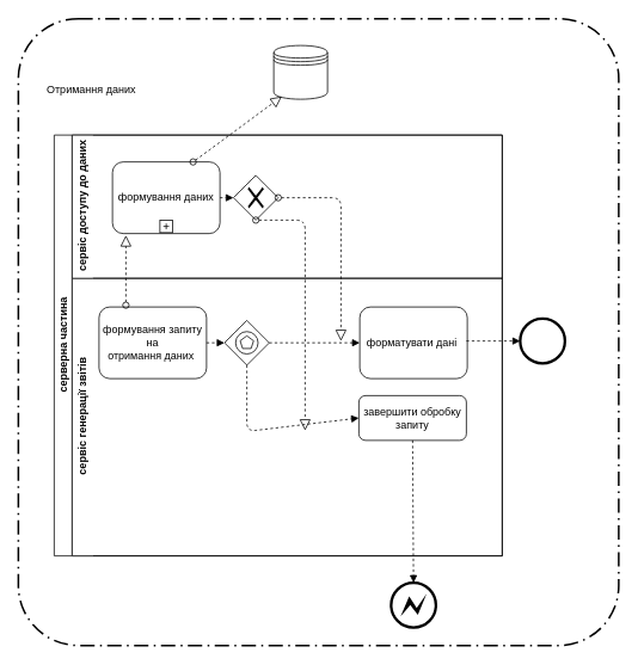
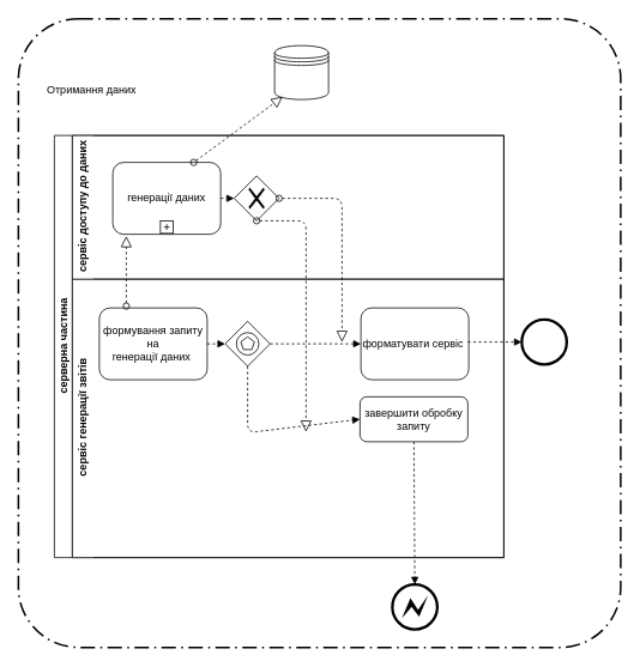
  <mxCell id="0" />
  <mxCell id="1" parent="0" />
  <mxCell id="2" value="" style="rounded=1;arcSize=10;dashed=1;strokeColor=#000000;fillColor=none;gradientColor=none;dashPattern=8 3 1 3;strokeWidth=2;" vertex="1" parent="1"><mxGeometry x="20" y="20" width="670" height="700" as="geometry" /></mxCell>
- <mxCell id="3" value="формування даних" style="shape=ext;rounded=1;html=1;whiteSpace=wrap;" vertex="1" parent="1"><mxGeometry x="125" y="180" width="120" height="80" as="geometry" /></mxCell>
+ <mxCell id="3" value="генерації даних" style="shape=ext;rounded=1;html=1;whiteSpace=wrap;" vertex="1" parent="1"><mxGeometry x="125" y="180" width="120" height="80" as="geometry" /></mxCell>
  <mxCell id="4" value="" style="shape=mxgraph.bpmn.shape;html=1;verticalLabelPosition=bottom;labelBackgroundColor=#ffffff;verticalAlign=top;align=center;perimeter=rhombusPerimeter;background=gateway;outlineConnect=0;outline=none;symbol=exclusiveGw;" vertex="1" parent="1"><mxGeometry x="260" y="195" width="50" height="50" as="geometry" /></mxCell>
  <mxCell id="5" value="" style="endArrow=block;endFill=1;endSize=6;html=1;dashed=1;strokeColor=#000000;exitX=1;exitY=0.5;exitDx=0;exitDy=0;entryX=0;entryY=0.5;entryDx=0;entryDy=0;" edge="1" parent="1" source="3" target="4"><mxGeometry width="100" relative="1" as="geometry"><mxPoint x="270" y="150" as="sourcePoint" /><mxPoint x="370" y="150" as="targetPoint" /></mxGeometry></mxCell>
  <mxCell id="6" value="" style="startArrow=oval;startFill=0;startSize=7;endArrow=block;endFill=0;endSize=10;dashed=1;html=1;strokeColor=#000000;exitX=1;exitY=0.5;exitDx=0;exitDy=0;" edge="1" parent="1" source="4"><mxGeometry width="100" relative="1" as="geometry"><mxPoint x="260" y="200" as="sourcePoint" /><mxPoint x="380" y="380" as="targetPoint" /><Array as="points"><mxPoint x="310" y="220" /><mxPoint x="380" y="220" /></Array></mxGeometry></mxCell>
  <mxCell id="7" value="" style="startArrow=oval;startFill=0;startSize=7;endArrow=block;endFill=0;endSize=10;dashed=1;html=1;strokeColor=#000000;exitX=0.5;exitY=1;exitDx=0;exitDy=0;" edge="1" parent="1" source="4"><mxGeometry width="100" relative="1" as="geometry"><mxPoint x="180" y="250" as="sourcePoint" /><mxPoint x="340" y="480" as="targetPoint" /><Array as="points"><mxPoint x="340" y="245" /></Array></mxGeometry></mxCell>
- <mxCell id="8" value="формування запиту на &lt;br&gt;отримання даних&amp;nbsp;" style="shape=ext;rounded=1;html=1;whiteSpace=wrap;" vertex="1" parent="1"><mxGeometry x="110" y="342" width="120" height="80" as="geometry" /></mxCell>
- <mxCell id="9" value="форматувати дані&amp;nbsp;" style="shape=ext;rounded=1;html=1;whiteSpace=wrap;" vertex="1" parent="1"><mxGeometry x="401" y="342" width="120" height="80" as="geometry" /></mxCell>
+ <mxCell id="8" value="формування запиту на &lt;br&gt;генерації даних&amp;nbsp;" style="shape=ext;rounded=1;html=1;whiteSpace=wrap;" vertex="1" parent="1"><mxGeometry x="110" y="342" width="120" height="80" as="geometry" /></mxCell>
+ <mxCell id="9" value="форматувати сервіс&amp;nbsp;" style="shape=ext;rounded=1;html=1;whiteSpace=wrap;" vertex="1" parent="1"><mxGeometry x="401" y="342" width="120" height="80" as="geometry" /></mxCell>
  <mxCell id="10" value="" style="shape=mxgraph.bpmn.shape;html=1;verticalLabelPosition=bottom;labelBackgroundColor=#ffffff;verticalAlign=top;align=center;perimeter=rhombusPerimeter;background=gateway;outlineConnect=0;outline=eventInt;symbol=multiple;" vertex="1" parent="1"><mxGeometry x="250" y="357" width="50" height="50" as="geometry" /></mxCell>
  <mxCell id="11" value="завершити обробку запиту" style="shape=ext;rounded=1;html=1;whiteSpace=wrap;" vertex="1" parent="1"><mxGeometry x="400" y="441" width="120" height="50" as="geometry" /></mxCell>
  <mxCell id="12" value="" style="endArrow=block;endFill=1;endSize=6;html=1;dashed=1;strokeColor=#000000;exitX=1;exitY=0.5;exitDx=0;exitDy=0;entryX=0;entryY=0.5;entryDx=0;entryDy=0;" edge="1" parent="1" source="8" target="10"><mxGeometry width="100" relative="1" as="geometry"><mxPoint x="160" y="330" as="sourcePoint" /><mxPoint x="260" y="330" as="targetPoint" /></mxGeometry></mxCell>
  <mxCell id="13" value="" style="endArrow=block;endFill=1;endSize=6;html=1;dashed=1;strokeColor=#000000;entryX=0;entryY=0.5;entryDx=0;entryDy=0;exitX=1;exitY=0.5;exitDx=0;exitDy=0;" edge="1" parent="1" source="10" target="9"><mxGeometry width="100" relative="1" as="geometry"><mxPoint x="110" y="320" as="sourcePoint" /><mxPoint x="210" y="320" as="targetPoint" /></mxGeometry></mxCell>
  <mxCell id="14" value="" style="endArrow=block;endFill=1;endSize=6;html=1;dashed=1;strokeColor=#000000;exitX=0.5;exitY=1;exitDx=0;exitDy=0;entryX=0;entryY=0.5;entryDx=0;entryDy=0;" edge="1" parent="1" source="10" target="11"><mxGeometry width="100" relative="1" as="geometry"><mxPoint x="230" y="280" as="sourcePoint" /><mxPoint x="340" y="100" as="targetPoint" /><Array as="points"><mxPoint x="275" y="481" /></Array></mxGeometry></mxCell>
  <mxCell id="15" value="" style="endArrow=block;endFill=1;endSize=6;html=1;dashed=1;strokeColor=#000000;exitX=0.5;exitY=1;exitDx=0;exitDy=0;entryX=0.5;entryY=0;entryDx=0;entryDy=0;" edge="1" parent="1" source="11" target="23"><mxGeometry width="100" relative="1" as="geometry"><mxPoint x="340" y="510" as="sourcePoint" /><mxPoint x="389" y="540" as="targetPoint" /></mxGeometry></mxCell>
  <mxCell id="16" value="" style="endArrow=block;endFill=1;endSize=6;html=1;dashed=1;strokeColor=#000000;entryX=0;entryY=0.5;entryDx=0;entryDy=0;" edge="1" parent="1" target="19"><mxGeometry width="100" relative="1" as="geometry"><mxPoint x="520" y="380" as="sourcePoint" /><mxPoint x="469" y="380" as="targetPoint" /></mxGeometry></mxCell>
  <mxCell id="17" value="" style="startArrow=oval;startFill=0;startSize=7;endArrow=block;endFill=0;endSize=10;dashed=1;html=1;strokeColor=#000000;entryX=0.125;entryY=1.025;entryDx=0;entryDy=0;entryPerimeter=0;" edge="1" parent="1" target="3"><mxGeometry width="100" relative="1" as="geometry"><mxPoint x="140" y="340" as="sourcePoint" /><mxPoint x="140" y="200" as="targetPoint" /></mxGeometry></mxCell>
  <mxCell id="18" value="серверна частина" style="swimlane;html=1;horizontal=0;startSize=20;" vertex="1" parent="1"><mxGeometry x="60" y="150" width="500" height="470" as="geometry" /></mxCell>
  <mxCell id="19" value="" style="shape=mxgraph.bpmn.shape;html=1;verticalLabelPosition=bottom;labelBackgroundColor=#ffffff;verticalAlign=top;align=center;perimeter=ellipsePerimeter;outlineConnect=0;outline=end;symbol=general;" vertex="1" parent="18"><mxGeometry x="520" y="205" width="50" height="50" as="geometry" /></mxCell>
  <mxCell id="20" value="сервіс генерації звітів" style="swimlane;html=1;horizontal=0;swimlaneLine=0;" vertex="1" parent="18"><mxGeometry x="20" y="160" width="480" height="310" as="geometry" /></mxCell>
  <mxCell id="21" value="" style="shape=datastore;whiteSpace=wrap;html=1;" vertex="1" parent="1"><mxGeometry x="305" y="50" width="60" height="60" as="geometry" /></mxCell>
  <mxCell id="22" value="сервіс доступу до даних" style="swimlane;html=1;horizontal=0;swimlaneLine=0;" vertex="1" parent="1"><mxGeometry x="80" y="150" width="480" height="160" as="geometry" /></mxCell>
  <mxCell id="23" value="" style="shape=mxgraph.bpmn.shape;html=1;verticalLabelPosition=bottom;labelBackgroundColor=#ffffff;verticalAlign=top;align=center;perimeter=ellipsePerimeter;outlineConnect=0;outline=end;symbol=error;" vertex="1" parent="1"><mxGeometry x="436" y="650" width="50" height="50" as="geometry" /></mxCell>
  <mxCell id="24" value="" style="startArrow=oval;startFill=0;startSize=7;endArrow=block;endFill=0;endSize=10;dashed=1;html=1;exitX=0.75;exitY=0;exitDx=0;exitDy=0;entryX=0.15;entryY=0.95;entryDx=0;entryDy=0;entryPerimeter=0;" edge="1" parent="1" source="3" target="21"><mxGeometry width="100" relative="1" as="geometry"><mxPoint x="-140" y="400" as="sourcePoint" /><mxPoint x="-40" y="400" as="targetPoint" /></mxGeometry></mxCell>
  <mxCell id="25" value="Отримання даних" style="text;html=1;resizable=0;points=[];autosize=1;align=left;verticalAlign=top;spacingTop=-4;" vertex="1" parent="1"><mxGeometry x="50" y="90" width="110" height="20" as="geometry" /></mxCell>
  <mxCell id="26" value="" style="html=1;shape=plus;outlineConnect=0;" vertex="1" parent="1"><mxGeometry x="178" y="245" width="14" height="14" as="geometry"><mxPoint x="-7" y="-14" as="offset" /></mxGeometry></mxCell>
